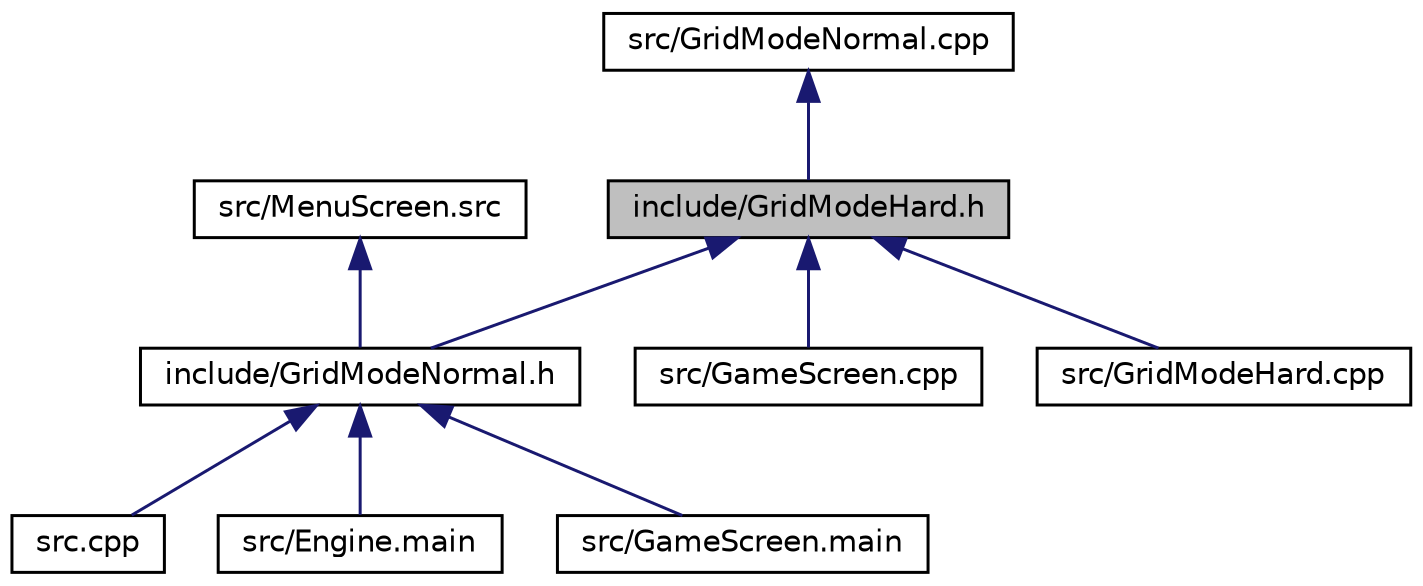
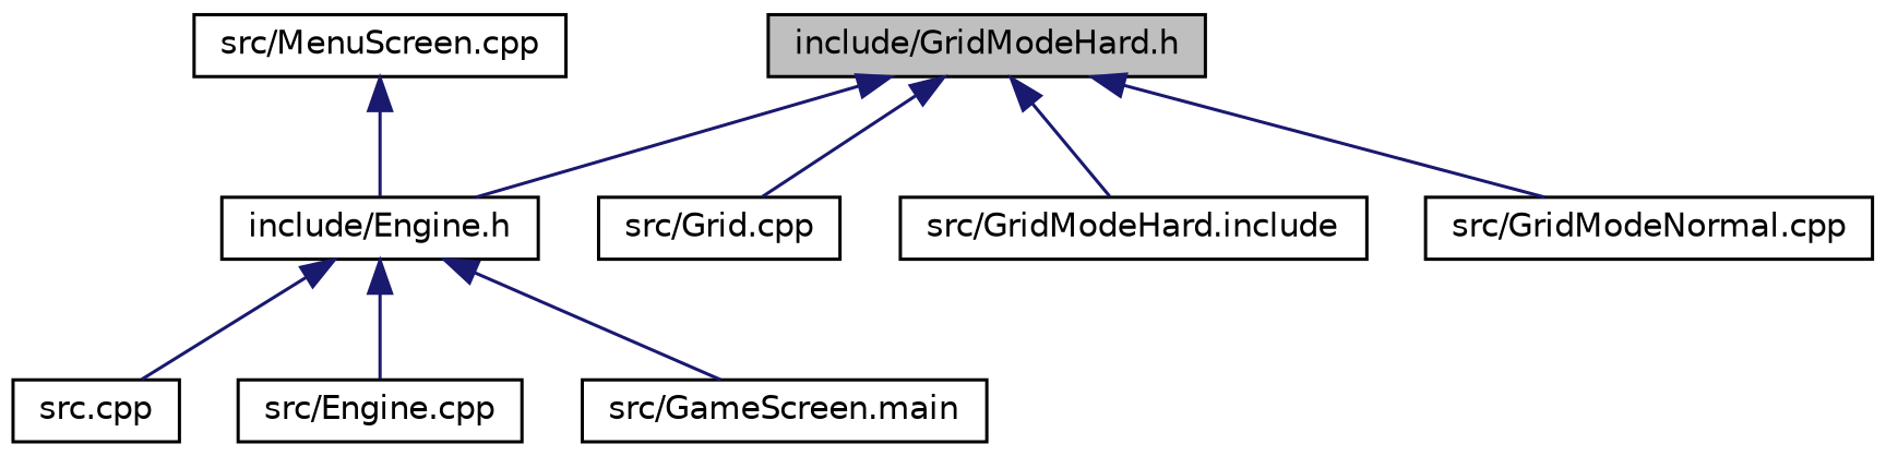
  digraph {
    node [color=black fillcolor=white fontname=Helvetica fontsize=10 shape=record style=filled]
    edge [color=midnightblue dir=back fontname=Helvetica fontsize=10 labelfontname=Helvetica labelfontsize=10 style=solid]
    n1 [fillcolor=grey75 fontcolor=black height=0.2 label="include/GridModeHard.h" width=0.4]
-   n2 [height=0.2 label="include/GridModeNormal.h" width=0.4]
-   n3 [height=0.2 label="src/GameScreen.cpp" width=0.4]
-   n4 [height=0.2 label="src/GridModeHard.cpp" width=0.4]
+   n2 [height=0.2 label="include/Engine.h" width=0.4]
+   n3 [height=0.2 label="src/Grid.cpp" width=0.4]
+   n4 [height=0.2 label="src/GridModeHard.include" width=0.4]
    n5 [height=0.2 label="src/GridModeNormal.cpp" width=0.4]
    n6 [height=0.2 label="src.cpp" width=0.4]
-   n7 [height=0.2 label="src/Engine.main" width=0.4]
+   n7 [height=0.2 label="src/Engine.cpp" width=0.4]
    n8 [height=0.2 label="src/GameScreen.main" width=0.4]
-   n9 [height=0.2 label="src/MenuScreen.src" width=0.4]
+   n9 [height=0.2 label="src/MenuScreen.cpp" width=0.4]
    n1 -> n2
    n1 -> n3
    n1 -> n4
-   n5 -> n1
+   n1 -> n5
    n2 -> n6
    n2 -> n7
    n2 -> n8
    n9 -> n2
  }
